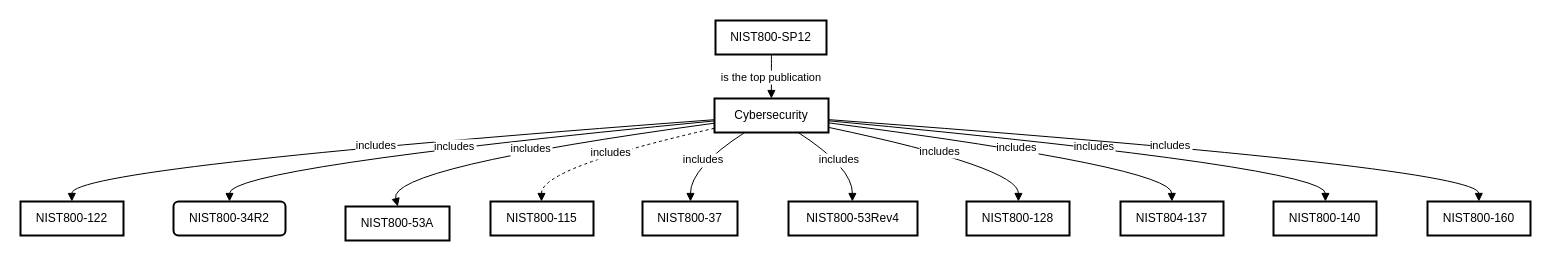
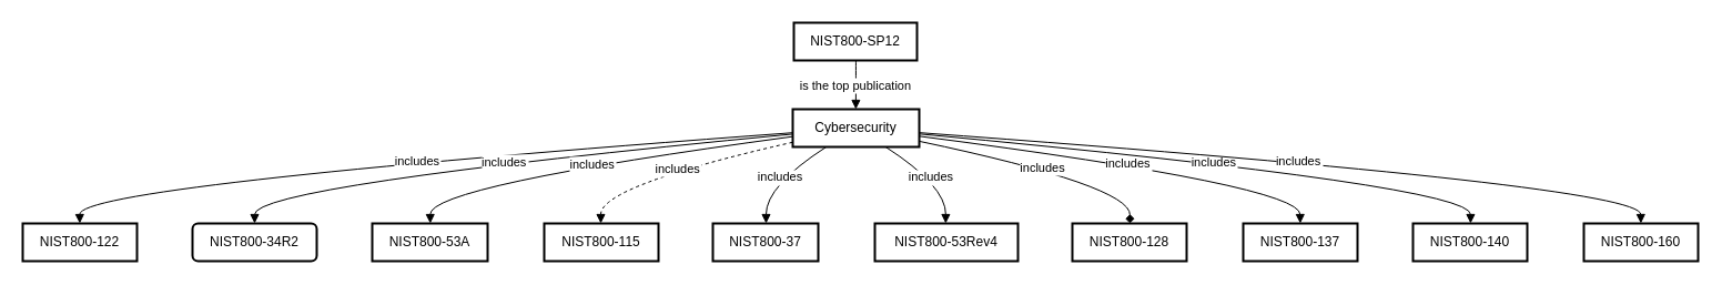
  <mxCell id="0" />
  <mxCell id="1" parent="0" />
  <mxCell id="2" value="NIST800-SP12" style="whiteSpace=wrap;strokeWidth=2;" vertex="1" parent="1"><mxGeometry x="715" y="20" width="111" height="34" as="geometry" /></mxCell>
  <mxCell id="3" value="Cybersecurity" style="whiteSpace=wrap;strokeWidth=2;" vertex="1" parent="1"><mxGeometry x="714" y="98" width="114" height="34" as="geometry" /></mxCell>
  <mxCell id="4" value="NIST800-122" style="whiteSpace=wrap;strokeWidth=2;" vertex="1" parent="1"><mxGeometry y="201" width="103" height="34" as="geometry" x="20" /></mxCell>
  <mxCell id="5" value="NIST800-34R2" style="whiteSpace=wrap;strokeWidth=2;rounded=1;" vertex="1" parent="1"><mxGeometry x="173" y="201" width="112" height="34" as="geometry" /></mxCell>
- <mxCell id="6" value="NIST800-53A" style="whiteSpace=wrap;strokeWidth=2;" vertex="1" parent="1"><mxGeometry x="345" y="206" width="104" height="34" as="geometry" /></mxCell>
+ <mxCell id="6" value="NIST800-53A" style="whiteSpace=wrap;strokeWidth=2;" vertex="1" parent="1"><mxGeometry x="335" y="201" width="104" height="34" as="geometry" /></mxCell>
  <mxCell id="7" value="NIST800-115" style="whiteSpace=wrap;strokeWidth=2;" vertex="1" parent="1"><mxGeometry x="490" y="201" width="103" height="34" as="geometry" /></mxCell>
  <mxCell id="8" value="NIST800-37" style="whiteSpace=wrap;strokeWidth=2;" vertex="1" parent="1"><mxGeometry x="642" y="201" width="95" height="34" as="geometry" /></mxCell>
  <mxCell id="9" value="NIST800-53Rev4" style="whiteSpace=wrap;strokeWidth=2;" vertex="1" parent="1"><mxGeometry x="788" y="201" width="129" height="34" as="geometry" /></mxCell>
  <mxCell id="10" value="NIST800-128" style="whiteSpace=wrap;strokeWidth=2;" vertex="1" parent="1"><mxGeometry x="966" y="201" width="103" height="34" as="geometry" /></mxCell>
- <mxCell id="11" value="NIST804-137" style="whiteSpace=wrap;strokeWidth=2;" vertex="1" parent="1"><mxGeometry x="1120" y="201" width="103" height="34" as="geometry" /></mxCell>
+ <mxCell id="11" value="NIST800-137" style="whiteSpace=wrap;strokeWidth=2;" vertex="1" parent="1"><mxGeometry x="1120" y="201" width="103" height="34" as="geometry" /></mxCell>
  <mxCell id="12" value="NIST800-140" style="whiteSpace=wrap;strokeWidth=2;" vertex="1" parent="1"><mxGeometry x="1273" y="201" width="103" height="34" as="geometry" /></mxCell>
  <mxCell id="13" value="NIST800-160" style="whiteSpace=wrap;strokeWidth=2;" vertex="1" parent="1"><mxGeometry x="1427" y="201" width="103" height="34" as="geometry" /></mxCell>
  <mxCell id="14" value="is the top publication" style="curved=1;startArrow=none;endArrow=block;exitX=0.504;exitY=1;entryX=0.499;entryY=0;" edge="1" parent="1" source="2" target="3"><mxGeometry relative="1" as="geometry"><Array as="points" /></mxGeometry></mxCell>
  <mxCell id="15" value="includes" style="curved=1;startArrow=none;endArrow=block;exitX=-0.002;exitY=0.624;entryX=0.499;entryY=0;" edge="1" parent="1" source="3" target="4"><mxGeometry relative="1" as="geometry"><Array as="points"><mxPoint x="71" y="167" /></Array></mxGeometry></mxCell>
  <mxCell id="16" value="includes" style="curved=1;startArrow=none;endArrow=block;exitX=-0.002;exitY=0.66;entryX=0.5;entryY=0;" edge="1" parent="1" source="3" target="5"><mxGeometry relative="1" as="geometry"><Array as="points"><mxPoint x="229" y="167" /></Array></mxGeometry></mxCell>
  <mxCell id="17" value="includes" style="curved=1;startArrow=none;endArrow=block;exitX=-0.002;exitY=0.726;entryX=0.503;entryY=0;" edge="1" parent="1" source="3" target="6"><mxGeometry relative="1" as="geometry"><Array as="points"><mxPoint x="387" y="167" /></Array></mxGeometry></mxCell>
  <mxCell id="18" value="includes" style="curved=1;startArrow=none;endArrow=block;exitX=-0.002;exitY=0.877;entryX=0.495;entryY=0;dashed=1;" edge="1" parent="1" source="3" target="7"><mxGeometry relative="1" as="geometry"><Array as="points"><mxPoint x="541" y="167" /></Array></mxGeometry></mxCell>
  <mxCell id="19" value="includes" style="curved=1;startArrow=none;endArrow=block;exitX=0.265;exitY=1;entryX=0.505;entryY=0;" edge="1" parent="1" source="3" target="8"><mxGeometry relative="1" as="geometry"><Array as="points"><mxPoint x="690" y="167" /></Array></mxGeometry></mxCell>
  <mxCell id="20" value="includes" style="curved=1;startArrow=none;endArrow=block;exitX=0.734;exitY=1;entryX=0.495;entryY=0;" edge="1" parent="1" source="3" target="9"><mxGeometry relative="1" as="geometry"><Array as="points"><mxPoint x="852" y="167" /></Array></mxGeometry></mxCell>
- <mxCell id="21" value="includes" style="curved=1;startArrow=none;endArrow=block;exitX=1.001;exitY=0.85;entryX=0.504;entryY=0;" edge="1" parent="1" source="3" target="10"><mxGeometry relative="1" as="geometry"><Array as="points"><mxPoint x="1018" y="167" /></Array></mxGeometry></mxCell>
+ <mxCell id="21" value="includes" style="curved=1;startArrow=none;endArrow=diamond;exitX=1.001;exitY=0.85;entryX=0.504;entryY=0;" edge="1" parent="1" source="3" target="10"><mxGeometry relative="1" as="geometry"><Array as="points"><mxPoint x="1018" y="167" /></Array></mxGeometry></mxCell>
  <mxCell id="22" value="includes" style="curved=1;startArrow=none;endArrow=block;exitX=1.001;exitY=0.716;entryX=0.499;entryY=0;" edge="1" parent="1" source="3" target="11"><mxGeometry relative="1" as="geometry"><Array as="points"><mxPoint x="1171" y="167" /></Array></mxGeometry></mxCell>
  <mxCell id="23" value="includes" style="curved=1;startArrow=none;endArrow=block;exitX=1.001;exitY=0.656;entryX=0.504;entryY=0;" edge="1" parent="1" source="3" target="12"><mxGeometry relative="1" as="geometry"><Array as="points"><mxPoint x="1325" y="167" /></Array></mxGeometry></mxCell>
  <mxCell id="24" value="includes" style="curved=1;startArrow=none;endArrow=block;exitX=1.001;exitY=0.622;entryX=0.499;entryY=0;" edge="1" parent="1" source="3" target="13"><mxGeometry relative="1" as="geometry"><Array as="points"><mxPoint x="1478" y="167" /></Array></mxGeometry></mxCell>
